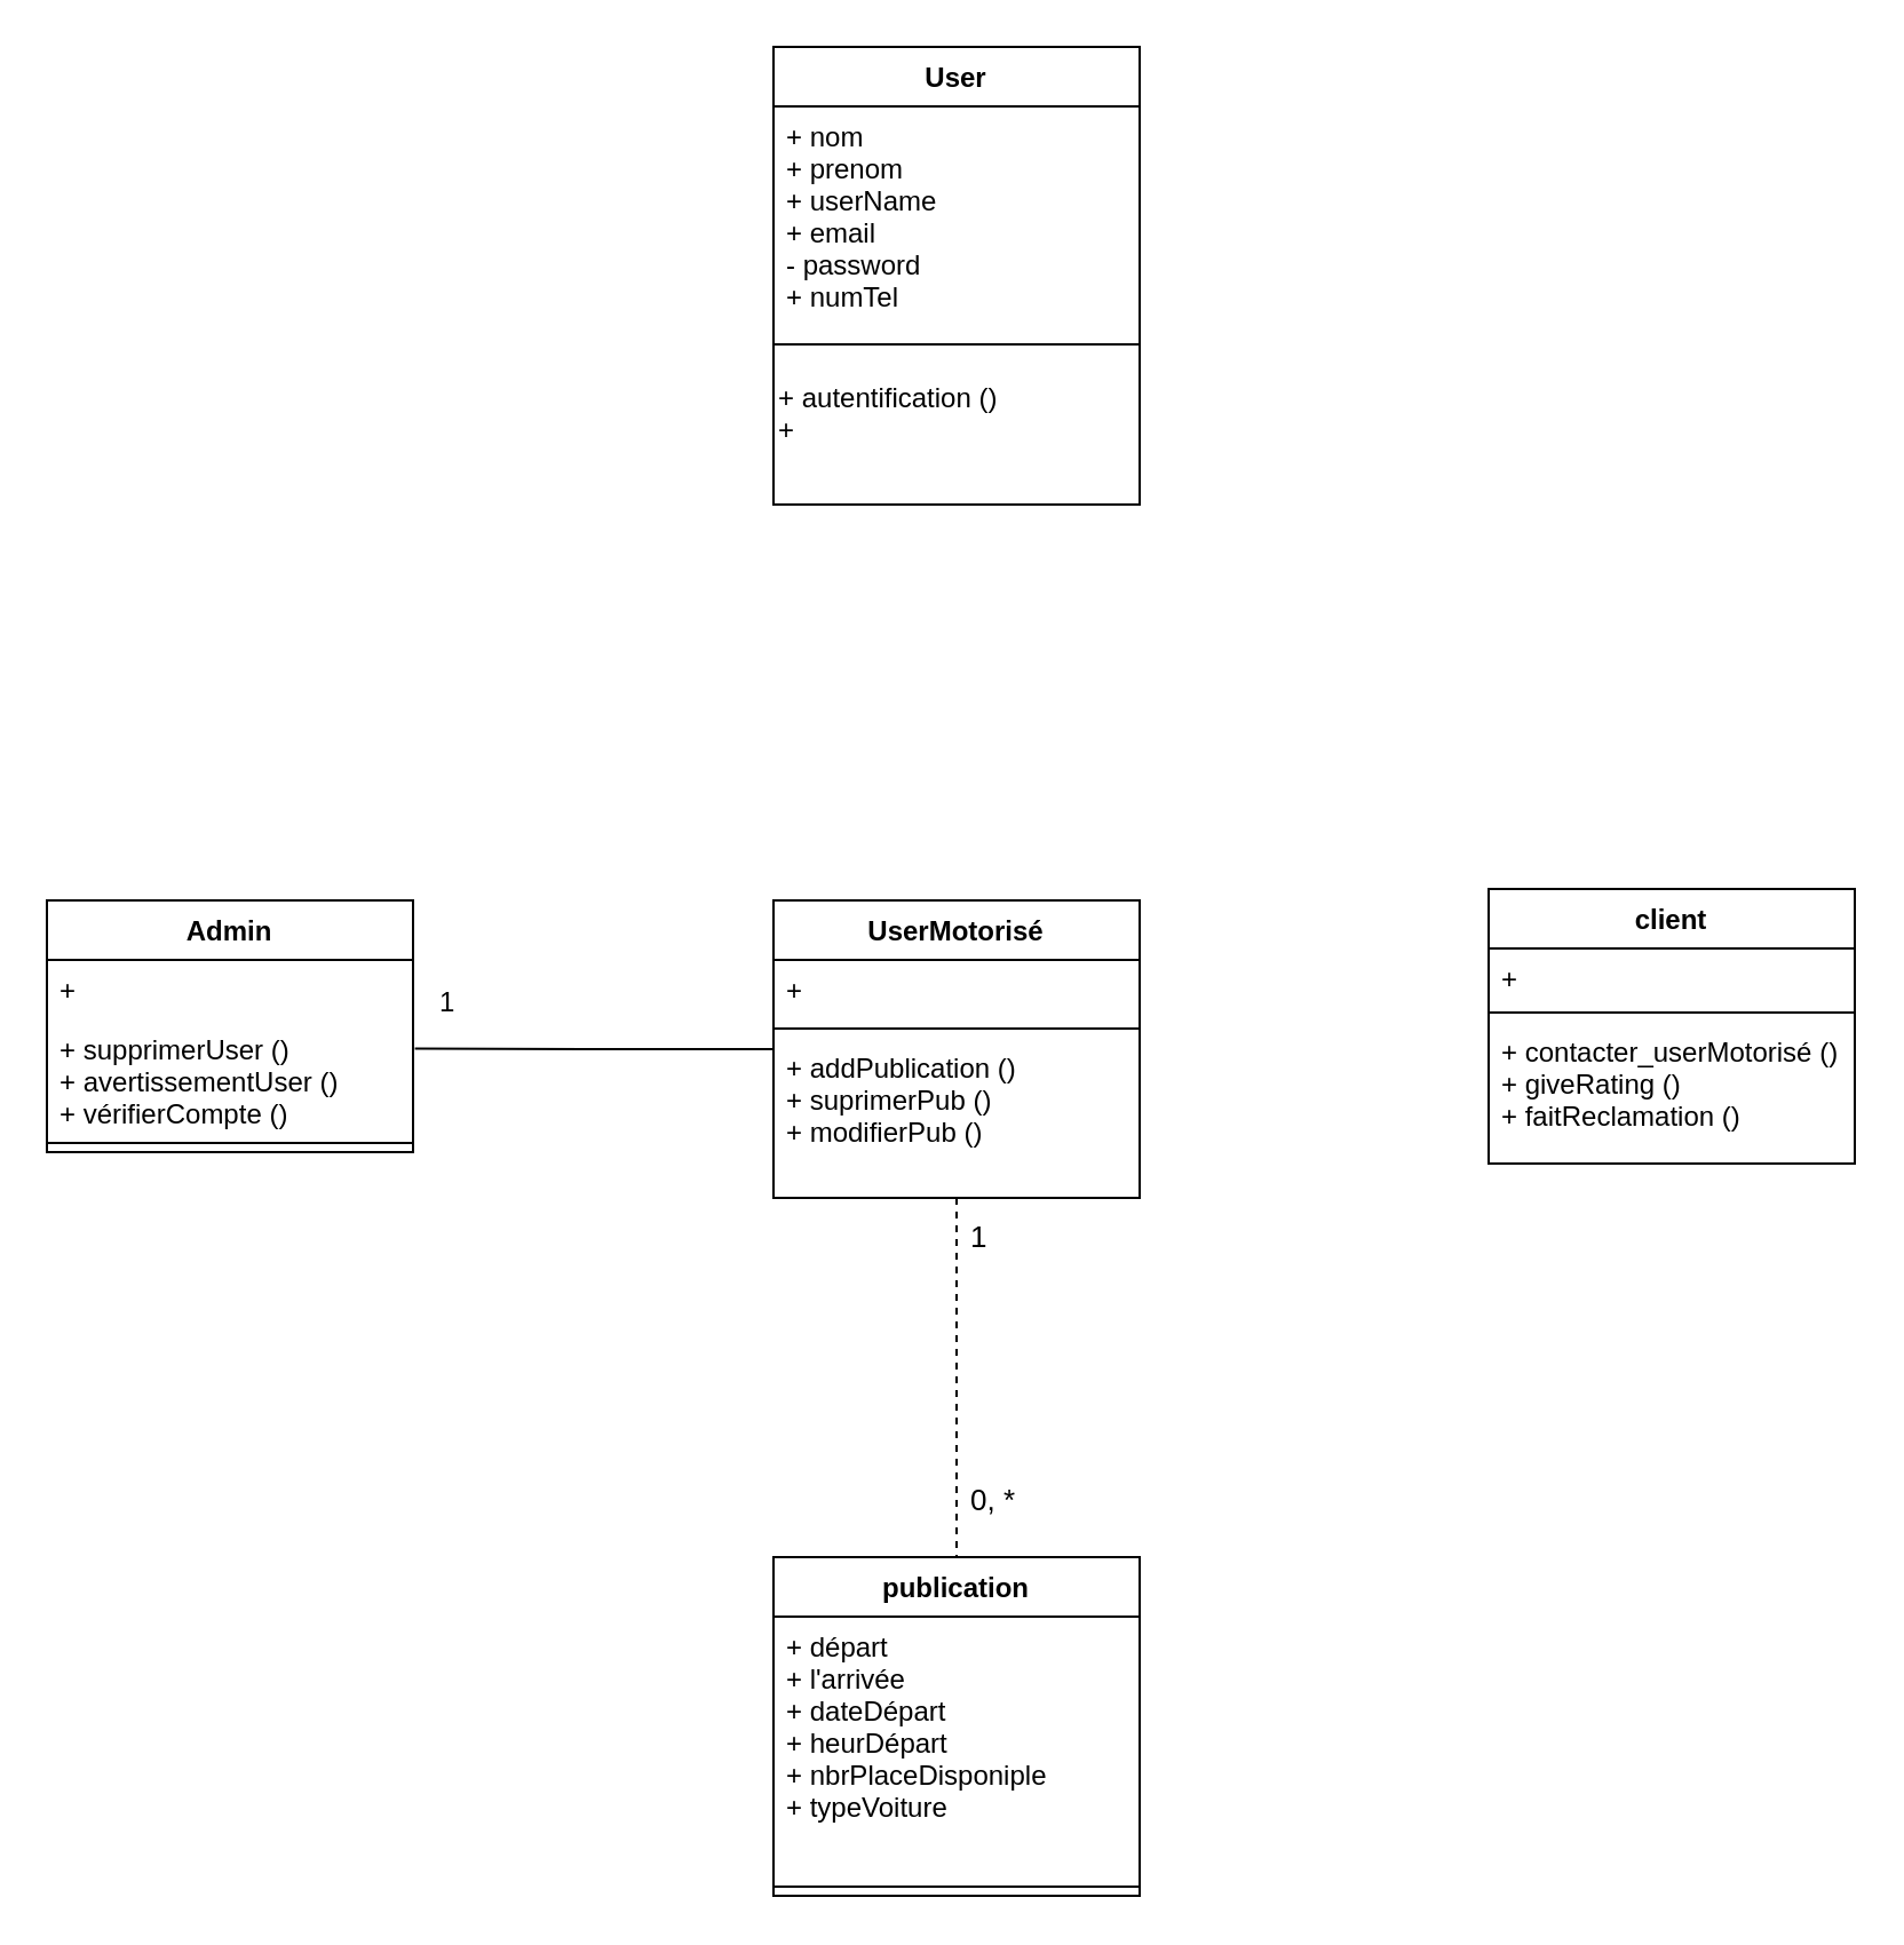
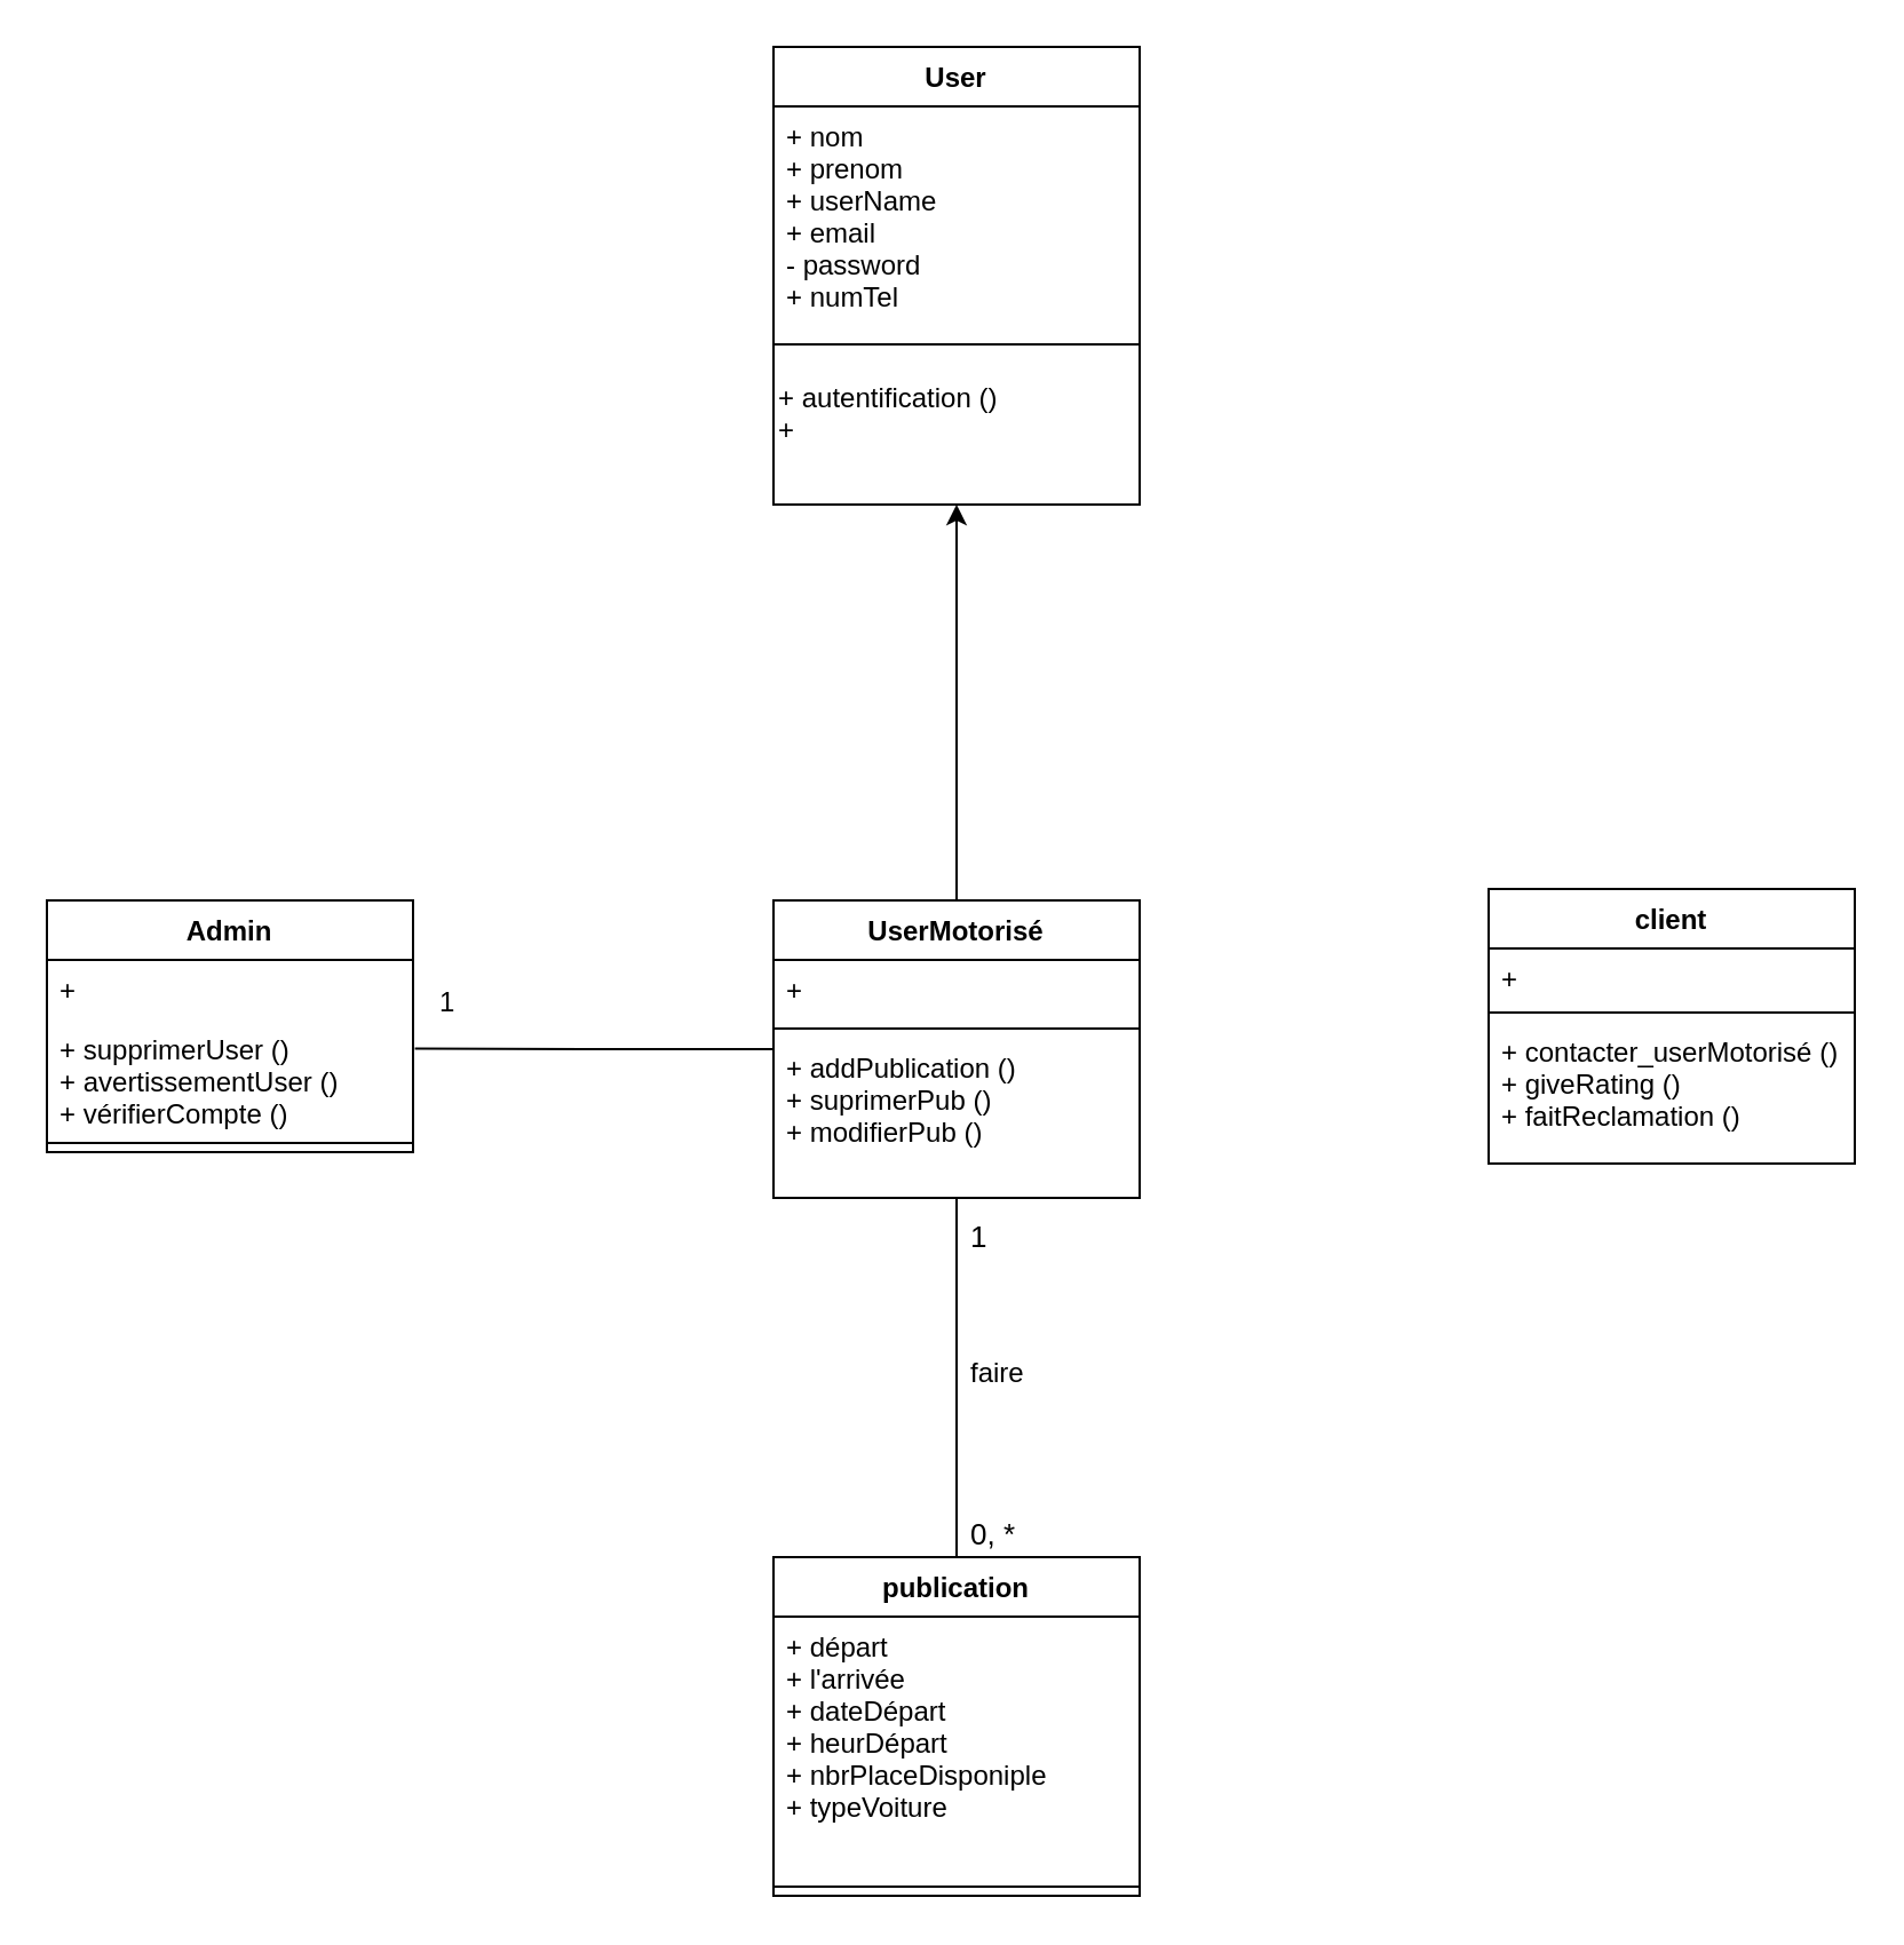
  <mxCell id="0" />
  <mxCell id="1" parent="0" />
  <mxCell id="2" value="Admin" style="swimlane;fontStyle=1;align=center;verticalAlign=top;childLayout=stackLayout;horizontal=1;startSize=26;horizontalStack=0;resizeParent=1;resizeParentMax=0;resizeLast=0;collapsible=1;marginBottom=0;" parent="1" vertex="1"><mxGeometry x="20" y="393" width="160" height="110" as="geometry" /></mxCell>
  <mxCell id="3" value="+" style="text;strokeColor=none;fillColor=none;align=left;verticalAlign=top;spacingLeft=4;spacingRight=4;overflow=hidden;rotatable=0;points=[[0,0.5],[1,0.5]];portConstraint=eastwest;" parent="2" vertex="1"><mxGeometry y="26" width="160" height="26" as="geometry" /></mxCell>
  <mxCell id="4" value="+ supprimerUser ()&#10;+ avertissementUser ()&#10;+ vérifierCompte ()" style="text;strokeColor=none;fillColor=none;align=left;verticalAlign=top;spacingLeft=4;spacingRight=4;overflow=hidden;rotatable=0;points=[[0,0.5],[1,0.5]];portConstraint=eastwest;" parent="2" vertex="1"><mxGeometry y="52" width="160" height="50" as="geometry" /></mxCell>
  <mxCell id="5" value="" style="line;strokeWidth=1;fillColor=none;align=left;verticalAlign=middle;spacingTop=-1;spacingLeft=3;spacingRight=3;rotatable=0;labelPosition=right;points=[];portConstraint=eastwest;" parent="2" vertex="1"><mxGeometry y="102" width="160" height="8" as="geometry" /></mxCell>
- <mxCell id="6" style="edgeStyle=orthogonalEdgeStyle;rounded=0;orthogonalLoop=1;jettySize=auto;html=1;entryX=0.5;entryY=0;entryDx=0;entryDy=0;endArrow=none;endFill=0;dashed=1;" parent="1" source="9" target="21" edge="1"><mxGeometry relative="1" as="geometry" /></mxCell>
+ <mxCell id="6" style="edgeStyle=orthogonalEdgeStyle;rounded=0;orthogonalLoop=1;jettySize=auto;html=1;entryX=0.5;entryY=0;entryDx=0;entryDy=0;endArrow=none;endFill=0;" parent="1" source="9" target="21" edge="1"><mxGeometry relative="1" as="geometry" /></mxCell>
+ <mxCell id="7" style="edgeStyle=orthogonalEdgeStyle;rounded=0;orthogonalLoop=1;jettySize=auto;html=1;exitX=0.5;exitY=0;exitDx=0;exitDy=0;entryX=0.5;entryY=1;entryDx=0;entryDy=0;" edge="1" parent="1" source="9" target="20"><mxGeometry relative="1" as="geometry" /></mxCell>
  <mxCell id="8" style="edgeStyle=orthogonalEdgeStyle;rounded=0;orthogonalLoop=1;jettySize=auto;html=1;entryX=1.005;entryY=0.254;entryDx=0;entryDy=0;entryPerimeter=0;endArrow=none;endFill=0;" edge="1" parent="1" source="9" target="4"><mxGeometry relative="1" as="geometry" /></mxCell>
  <mxCell id="9" value="UserMotorisé" style="swimlane;fontStyle=1;align=center;verticalAlign=top;childLayout=stackLayout;horizontal=1;startSize=26;horizontalStack=0;resizeParent=1;resizeParentMax=0;resizeLast=0;collapsible=1;marginBottom=0;" parent="1" vertex="1"><mxGeometry x="337.5" y="393" width="160" height="130" as="geometry" /></mxCell>
  <mxCell id="10" value="+" style="text;strokeColor=none;fillColor=none;align=left;verticalAlign=top;spacingLeft=4;spacingRight=4;overflow=hidden;rotatable=0;points=[[0,0.5],[1,0.5]];portConstraint=eastwest;" parent="9" vertex="1"><mxGeometry y="26" width="160" height="26" as="geometry" /></mxCell>
  <mxCell id="11" value="" style="line;strokeWidth=1;fillColor=none;align=left;verticalAlign=middle;spacingTop=-1;spacingLeft=3;spacingRight=3;rotatable=0;labelPosition=right;points=[];portConstraint=eastwest;" parent="9" vertex="1"><mxGeometry y="52" width="160" height="8" as="geometry" /></mxCell>
  <mxCell id="12" value="+ addPublication ()&#10;+ suprimerPub ()&#10;+ modifierPub ()&#10;" style="text;strokeColor=none;fillColor=none;align=left;verticalAlign=top;spacingLeft=4;spacingRight=4;overflow=hidden;rotatable=0;points=[[0,0.5],[1,0.5]];portConstraint=eastwest;" parent="9" vertex="1"><mxGeometry y="60" width="160" height="70" as="geometry" /></mxCell>
  <mxCell id="13" value="client" style="swimlane;fontStyle=1;align=center;verticalAlign=top;childLayout=stackLayout;horizontal=1;startSize=26;horizontalStack=0;resizeParent=1;resizeParentMax=0;resizeLast=0;collapsible=1;marginBottom=0;" parent="1" vertex="1"><mxGeometry x="650" y="388" width="160" height="120" as="geometry" /></mxCell>
  <mxCell id="14" value="+ " style="text;strokeColor=none;fillColor=none;align=left;verticalAlign=top;spacingLeft=4;spacingRight=4;overflow=hidden;rotatable=0;points=[[0,0.5],[1,0.5]];portConstraint=eastwest;" parent="13" vertex="1"><mxGeometry y="26" width="160" height="24" as="geometry" /></mxCell>
  <mxCell id="15" value="" style="line;strokeWidth=1;fillColor=none;align=left;verticalAlign=middle;spacingTop=-1;spacingLeft=3;spacingRight=3;rotatable=0;labelPosition=right;points=[];portConstraint=eastwest;" parent="13" vertex="1"><mxGeometry y="50" width="160" height="8" as="geometry" /></mxCell>
  <mxCell id="16" value="+ contacter_userMotorisé ()&#10;+ giveRating ()&#10;+ faitReclamation ()&#10;" style="text;strokeColor=none;fillColor=none;align=left;verticalAlign=top;spacingLeft=4;spacingRight=4;overflow=hidden;rotatable=0;points=[[0,0.5],[1,0.5]];portConstraint=eastwest;" parent="13" vertex="1"><mxGeometry y="58" width="160" height="62" as="geometry" /></mxCell>
  <mxCell id="17" value="User" style="swimlane;fontStyle=1;align=center;verticalAlign=top;childLayout=stackLayout;horizontal=1;startSize=26;horizontalStack=0;resizeParent=1;resizeParentMax=0;resizeLast=0;collapsible=1;marginBottom=0;" parent="1" vertex="1"><mxGeometry x="337.5" y="20" width="160" height="200" as="geometry" /></mxCell>
  <mxCell id="18" value="+ nom&#10;+ prenom&#10;+ userName&#10;+ email&#10;- password&#10;+ numTel" style="text;strokeColor=none;fillColor=none;align=left;verticalAlign=top;spacingLeft=4;spacingRight=4;overflow=hidden;rotatable=0;points=[[0,0.5],[1,0.5]];portConstraint=eastwest;" parent="17" vertex="1"><mxGeometry y="26" width="160" height="94" as="geometry" /></mxCell>
  <mxCell id="19" value="" style="line;strokeWidth=1;fillColor=none;align=left;verticalAlign=middle;spacingTop=-1;spacingLeft=3;spacingRight=3;rotatable=0;labelPosition=right;points=[];portConstraint=eastwest;" parent="17" vertex="1"><mxGeometry y="120" width="160" height="20" as="geometry" /></mxCell>
  <mxCell id="20" value="+ autentification ()&lt;br&gt;+&amp;nbsp;" style="text;html=1;" parent="17" vertex="1"><mxGeometry y="140" width="160" height="60" as="geometry" /></mxCell>
  <mxCell id="21" value="publication" style="swimlane;fontStyle=1;align=center;verticalAlign=top;childLayout=stackLayout;horizontal=1;startSize=26;horizontalStack=0;resizeParent=1;resizeParentMax=0;resizeLast=0;collapsible=1;marginBottom=0;" parent="1" vertex="1"><mxGeometry x="337.5" y="680" width="160" height="148" as="geometry" /></mxCell>
  <mxCell id="22" value="+ départ&#10;+ l'arrivée&#10;+ dateDépart&#10;+ heurDépart  &#10;+ nbrPlaceDisponiple&#10;+ typeVoiture" style="text;strokeColor=none;fillColor=none;align=left;verticalAlign=top;spacingLeft=4;spacingRight=4;overflow=hidden;rotatable=0;points=[[0,0.5],[1,0.5]];portConstraint=eastwest;" parent="21" vertex="1"><mxGeometry y="26" width="160" height="114" as="geometry" /></mxCell>
  <mxCell id="23" value="" style="line;strokeWidth=1;fillColor=none;align=left;verticalAlign=middle;spacingTop=-1;spacingLeft=3;spacingRight=3;rotatable=0;labelPosition=right;points=[];portConstraint=eastwest;" parent="21" vertex="1"><mxGeometry y="140" width="160" height="8" as="geometry" /></mxCell>
- <mxCell id="24" value="&lt;font style=&quot;font-size: 13px&quot;&gt;0, *&lt;/font&gt;" style="text;html=1;resizable=0;points=[];autosize=1;align=left;verticalAlign=top;spacingTop=-4;" parent="1" vertex="1"><mxGeometry x="421.5" y="645" width="30" height="20" as="geometry" /></mxCell>
+ <mxCell id="24" value="&lt;font style=&quot;font-size: 13px&quot;&gt;0, *&lt;/font&gt;" style="text;html=1;resizable=0;points=[];autosize=1;align=left;verticalAlign=top;spacingTop=-4;" parent="1" vertex="1"><mxGeometry x="421.5" y="660" width="30" height="20" as="geometry" /></mxCell>
  <mxCell id="25" value="&lt;font style=&quot;font-size: 13px&quot;&gt;1&lt;/font&gt;" style="text;html=1;resizable=0;points=[];autosize=1;align=left;verticalAlign=top;spacingTop=-4;" parent="1" vertex="1"><mxGeometry x="421.5" y="530" width="20" height="20" as="geometry" /></mxCell>
+ <mxCell id="26" value="faire" style="text;html=1;resizable=0;points=[];autosize=1;align=left;verticalAlign=top;spacingTop=-4;" parent="1" vertex="1"><mxGeometry x="421.5" y="590" width="40" height="20" as="geometry" /></mxCell>
  <mxCell id="27" value="1" style="text;html=1;resizable=0;points=[];autosize=1;align=left;verticalAlign=top;spacingTop=-4;" parent="1" vertex="1"><mxGeometry x="190" y="428" width="20" height="20" as="geometry" /></mxCell>
